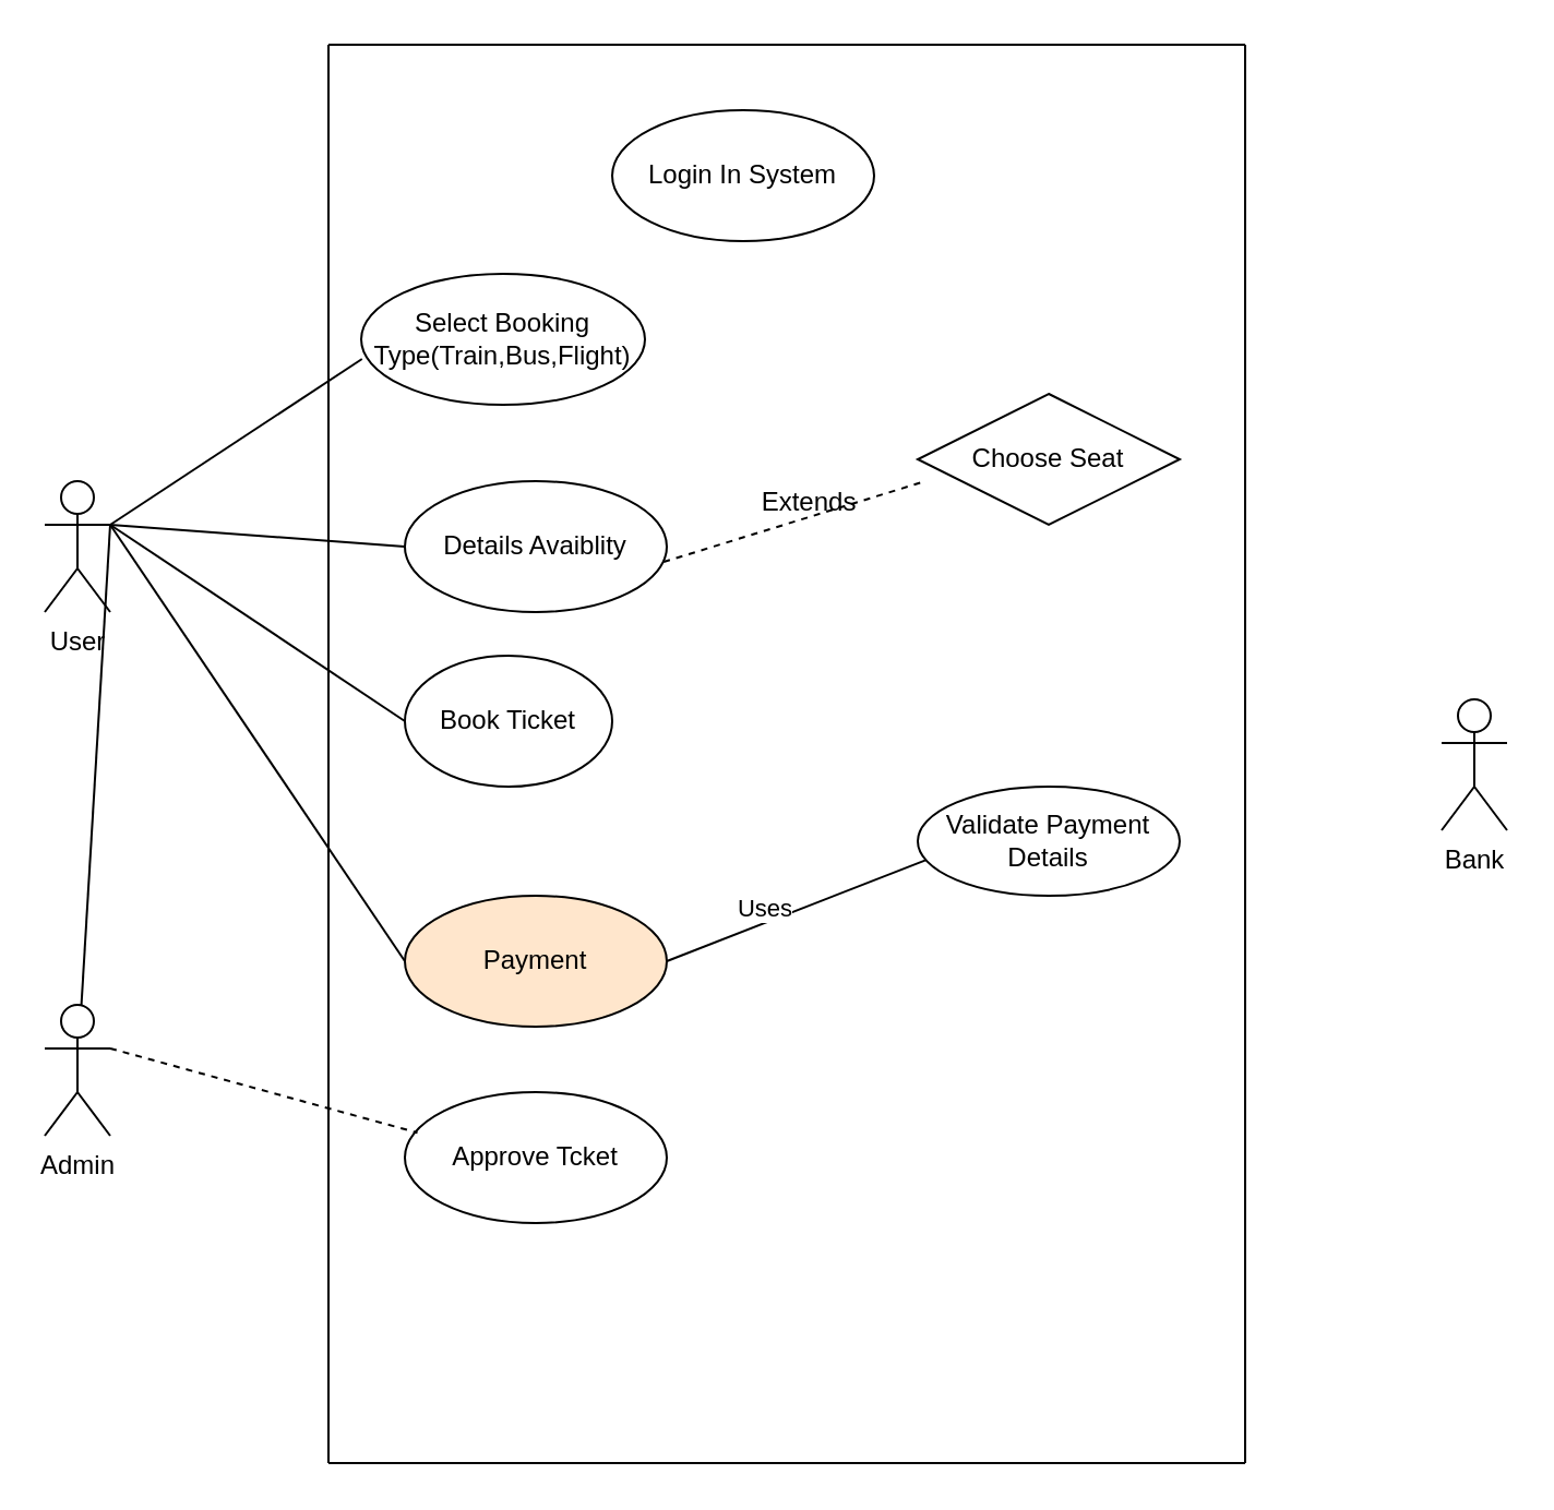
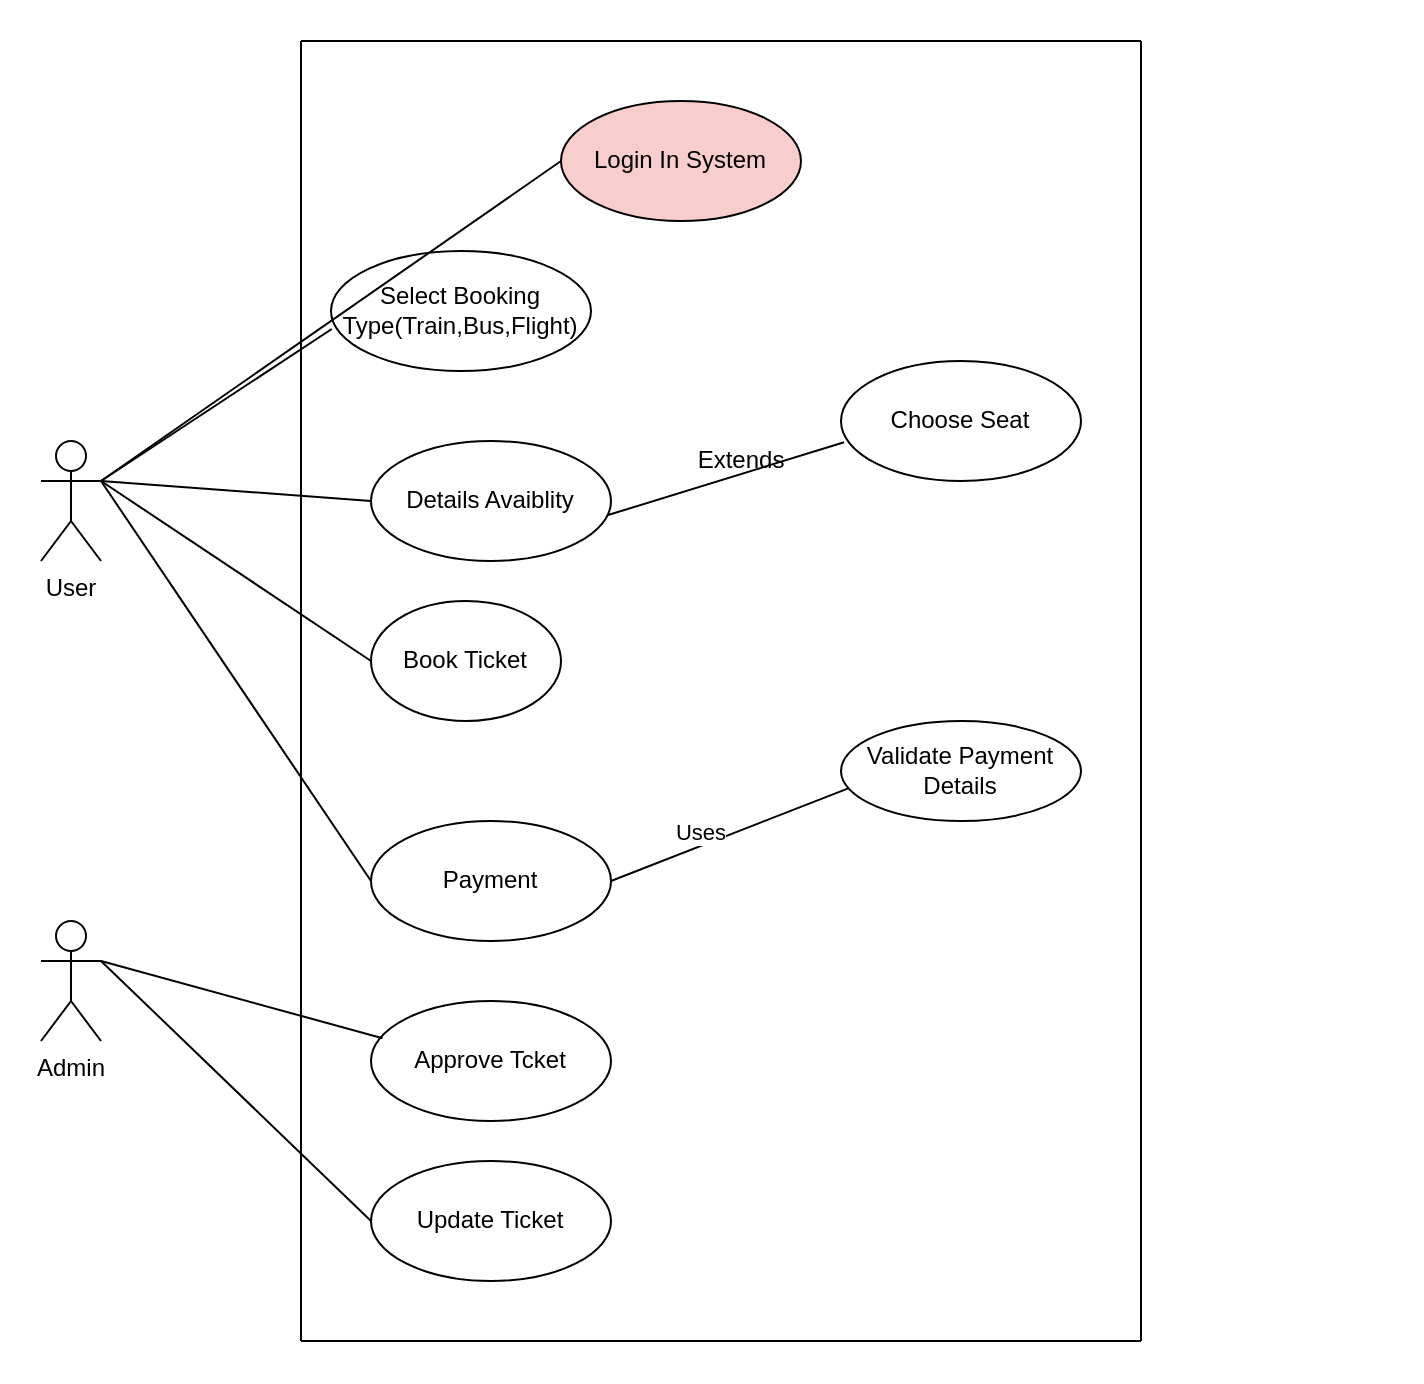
  <mxCell id="0" />
  <mxCell id="1" parent="0" />
- <mxCell id="2" value="Login In System" style="ellipse;whiteSpace=wrap;html=1;" vertex="1" parent="1"><mxGeometry x="280" y="50" width="120" height="60" as="geometry" /></mxCell>
+ <mxCell id="2" value="Login In System" style="ellipse;whiteSpace=wrap;html=1;fillColor=#f8cecc;" vertex="1" parent="1"><mxGeometry x="280" y="50" width="120" height="60" as="geometry" /></mxCell>
  <mxCell id="3" value="User" style="shape=umlActor;verticalLabelPosition=bottom;verticalAlign=top;html=1;outlineConnect=0;" vertex="1" parent="1"><mxGeometry x="20" y="220" width="30" height="60" as="geometry" /></mxCell>
  <mxCell id="4" value="Admin" style="shape=umlActor;verticalLabelPosition=bottom;verticalAlign=top;html=1;outlineConnect=0;" vertex="1" parent="1"><mxGeometry x="20" y="460" width="30" height="60" as="geometry" /></mxCell>
  <mxCell id="5" value="Select Booking Type(Train,Bus,Flight)" style="ellipse;whiteSpace=wrap;html=1;" vertex="1" parent="1"><mxGeometry x="165" y="125" width="130" height="60" as="geometry" /></mxCell>
  <mxCell id="6" value="Details Avaiblity" style="ellipse;whiteSpace=wrap;html=1;" vertex="1" parent="1"><mxGeometry x="185" y="220" width="120" height="60" as="geometry" /></mxCell>
  <mxCell id="7" value="Book Ticket" style="ellipse;whiteSpace=wrap;html=1;" vertex="1" parent="1"><mxGeometry x="185" y="300" width="95" height="60" as="geometry" /></mxCell>
- <mxCell id="8" value="Choose Seat" style="rhombus;whiteSpace=wrap;html=1;" vertex="1" parent="1"><mxGeometry x="420" y="180" width="120" height="60" as="geometry" /></mxCell>
- <mxCell id="9" value="Payment" style="ellipse;whiteSpace=wrap;html=1;fillColor=#ffe6cc;" vertex="1" parent="1"><mxGeometry x="185" y="410" width="120" height="60" as="geometry" /></mxCell>
+ <mxCell id="8" value="Choose Seat" style="ellipse;whiteSpace=wrap;html=1;" vertex="1" parent="1"><mxGeometry x="420" y="180" width="120" height="60" as="geometry" /></mxCell>
+ <mxCell id="9" value="Payment" style="ellipse;whiteSpace=wrap;html=1;" vertex="1" parent="1"><mxGeometry x="185" y="410" width="120" height="60" as="geometry" /></mxCell>
  <mxCell id="10" value="Validate Payment Details" style="ellipse;whiteSpace=wrap;html=1;" vertex="1" parent="1"><mxGeometry x="420" y="360" width="120" height="50" as="geometry" /></mxCell>
- <mxCell id="11" value="Bank" style="shape=umlActor;verticalLabelPosition=bottom;verticalAlign=top;html=1;outlineConnect=0;" vertex="1" parent="1"><mxGeometry x="660" y="320" width="30" height="60" as="geometry" /></mxCell>
  <mxCell id="12" value="Approve Tcket" style="ellipse;whiteSpace=wrap;html=1;" vertex="1" parent="1"><mxGeometry x="185" y="500" width="120" height="60" as="geometry" /></mxCell>
+ <mxCell id="13" value="Update Ticket" style="ellipse;whiteSpace=wrap;html=1;" vertex="1" parent="1"><mxGeometry x="185" y="580" width="120" height="60" as="geometry" /></mxCell>
  <mxCell id="14" value="" style="endArrow=none;html=1;entryX=0.003;entryY=0.65;entryDx=0;entryDy=0;entryPerimeter=0;" edge="1" parent="1" target="5"><mxGeometry width="50" height="50" relative="1" as="geometry"><mxPoint x="50" y="240" as="sourcePoint" /><mxPoint x="100" y="190" as="targetPoint" /><Array as="points" /></mxGeometry></mxCell>
  <mxCell id="15" value="" style="endArrow=none;html=1;entryX=0;entryY=0.5;entryDx=0;entryDy=0;exitX=1;exitY=0.333;exitDx=0;exitDy=0;exitPerimeter=0;" edge="1" parent="1" source="3" target="6"><mxGeometry width="50" height="50" relative="1" as="geometry"><mxPoint x="60" y="250" as="sourcePoint" /><mxPoint x="190.39" y="179" as="targetPoint" /><Array as="points" /></mxGeometry></mxCell>
  <mxCell id="16" value="" style="endArrow=none;html=1;entryX=0;entryY=0.5;entryDx=0;entryDy=0;exitX=1;exitY=0.333;exitDx=0;exitDy=0;exitPerimeter=0;" edge="1" parent="1" source="3" target="7"><mxGeometry width="50" height="50" relative="1" as="geometry"><mxPoint x="50" y="255.5" as="sourcePoint" /><mxPoint x="180.39" y="184.5" as="targetPoint" /><Array as="points" /></mxGeometry></mxCell>
  <mxCell id="17" value="" style="endArrow=none;html=1;entryX=0;entryY=0.5;entryDx=0;entryDy=0;exitX=1;exitY=0.333;exitDx=0;exitDy=0;exitPerimeter=0;" edge="1" parent="1" source="3" target="9"><mxGeometry width="50" height="50" relative="1" as="geometry"><mxPoint x="60" y="500" as="sourcePoint" /><mxPoint x="190.39" y="429" as="targetPoint" /><Array as="points" /></mxGeometry></mxCell>
  <mxCell id="18" value="" style="endArrow=none;html=1;entryX=0.033;entryY=0.671;entryDx=0;entryDy=0;entryPerimeter=0;" edge="1" parent="1" target="10"><mxGeometry width="50" height="50" relative="1" as="geometry"><mxPoint x="305" y="440" as="sourcePoint" /><mxPoint x="435.39" y="369" as="targetPoint" /><Array as="points" /></mxGeometry></mxCell>
  <mxCell id="19" value="Uses" style="edgeLabel;html=1;align=center;verticalAlign=middle;resizable=0;points=[];" vertex="1" connectable="0" parent="18"><mxGeometry x="-0.223" y="7" relative="1" as="geometry"><mxPoint as="offset" /></mxGeometry></mxCell>
- <mxCell id="20" value="" style="endArrow=none;html=1;entryX=0.013;entryY=0.677;entryDx=0;entryDy=0;entryPerimeter=0;exitX=0.988;exitY=0.617;exitDx=0;exitDy=0;exitPerimeter=0;dashed=1;" edge="1" parent="1" source="6" target="8"><mxGeometry width="50" height="50" relative="1" as="geometry"><mxPoint x="305" y="291" as="sourcePoint" /><mxPoint x="435.39" y="220" as="targetPoint" /><Array as="points" /></mxGeometry></mxCell>
+ <mxCell id="20" value="" style="endArrow=none;html=1;entryX=0.013;entryY=0.677;entryDx=0;entryDy=0;entryPerimeter=0;exitX=0.988;exitY=0.617;exitDx=0;exitDy=0;exitPerimeter=0;" edge="1" parent="1" source="6" target="8"><mxGeometry width="50" height="50" relative="1" as="geometry"><mxPoint x="305" y="291" as="sourcePoint" /><mxPoint x="435.39" y="220" as="targetPoint" /><Array as="points" /></mxGeometry></mxCell>
  <mxCell id="21" value="Extends" style="text;html=1;align=center;verticalAlign=middle;resizable=0;points=[];autosize=1;strokeColor=none;" vertex="1" parent="1"><mxGeometry x="340" y="220" width="60" height="20" as="geometry" /></mxCell>
- <mxCell id="22" value="" style="endArrow=none;html=1;entryX=0.048;entryY=0.31;entryDx=0;entryDy=0;entryPerimeter=0;exitX=1;exitY=0.333;exitDx=0;exitDy=0;exitPerimeter=0;dashed=1;" edge="1" parent="1" source="4" target="12"><mxGeometry width="50" height="50" relative="1" as="geometry"><mxPoint x="60" y="520" as="sourcePoint" /><mxPoint x="190" y="530" as="targetPoint" /></mxGeometry></mxCell>
+ <mxCell id="22" value="" style="endArrow=none;html=1;entryX=0.048;entryY=0.31;entryDx=0;entryDy=0;entryPerimeter=0;exitX=1;exitY=0.333;exitDx=0;exitDy=0;exitPerimeter=0;" edge="1" parent="1" source="4" target="12"><mxGeometry width="50" height="50" relative="1" as="geometry"><mxPoint x="60" y="520" as="sourcePoint" /><mxPoint x="190" y="530" as="targetPoint" /></mxGeometry></mxCell>
+ <mxCell id="23" value="" style="endArrow=none;html=1;entryX=0;entryY=0.5;entryDx=0;entryDy=0;exitX=1;exitY=0.333;exitDx=0;exitDy=0;exitPerimeter=0;" edge="1" parent="1" source="4" target="13"><mxGeometry width="50" height="50" relative="1" as="geometry"><mxPoint x="80" y="630" as="sourcePoint" /><mxPoint x="130" y="580" as="targetPoint" /></mxGeometry></mxCell>
  <mxCell id="24" value="" style="endArrow=none;html=1;" edge="1" parent="1"><mxGeometry width="50" height="50" relative="1" as="geometry"><mxPoint x="150" y="670" as="sourcePoint" /><mxPoint x="150" y="20" as="targetPoint" /><Array as="points"><mxPoint x="150" y="170" /></Array></mxGeometry></mxCell>
  <mxCell id="25" value="" style="endArrow=none;html=1;" edge="1" parent="1"><mxGeometry width="50" height="50" relative="1" as="geometry"><mxPoint x="570" y="670" as="sourcePoint" /><mxPoint x="570" y="20" as="targetPoint" /><Array as="points"><mxPoint x="570" y="170" /></Array></mxGeometry></mxCell>
  <mxCell id="26" value="" style="endArrow=none;html=1;" edge="1" parent="1"><mxGeometry width="50" height="50" relative="1" as="geometry"><mxPoint x="150" y="20" as="sourcePoint" /><mxPoint x="570" y="20" as="targetPoint" /></mxGeometry></mxCell>
  <mxCell id="27" value="" style="endArrow=none;html=1;" edge="1" parent="1"><mxGeometry width="50" height="50" relative="1" as="geometry"><mxPoint x="150" y="670" as="sourcePoint" /><mxPoint x="570" y="670" as="targetPoint" /></mxGeometry></mxCell>
- <mxCell id="28" value="" style="endArrow=none;html=1;exitX=1;exitY=0.333;exitDx=0;exitDy=0;exitPerimeter=0;" edge="1" parent="1" source="3" target="4"><mxGeometry width="50" height="50" relative="1" as="geometry"><mxPoint x="120" y="130" as="sourcePoint" /><mxPoint x="170" y="80" as="targetPoint" /></mxGeometry></mxCell>
+ <mxCell id="28" value="" style="endArrow=none;html=1;entryX=0;entryY=0.5;entryDx=0;entryDy=0;exitX=1;exitY=0.333;exitDx=0;exitDy=0;exitPerimeter=0;" edge="1" parent="1" source="3" target="2"><mxGeometry width="50" height="50" relative="1" as="geometry"><mxPoint x="120" y="130" as="sourcePoint" /><mxPoint x="170" y="80" as="targetPoint" /></mxGeometry></mxCell>
